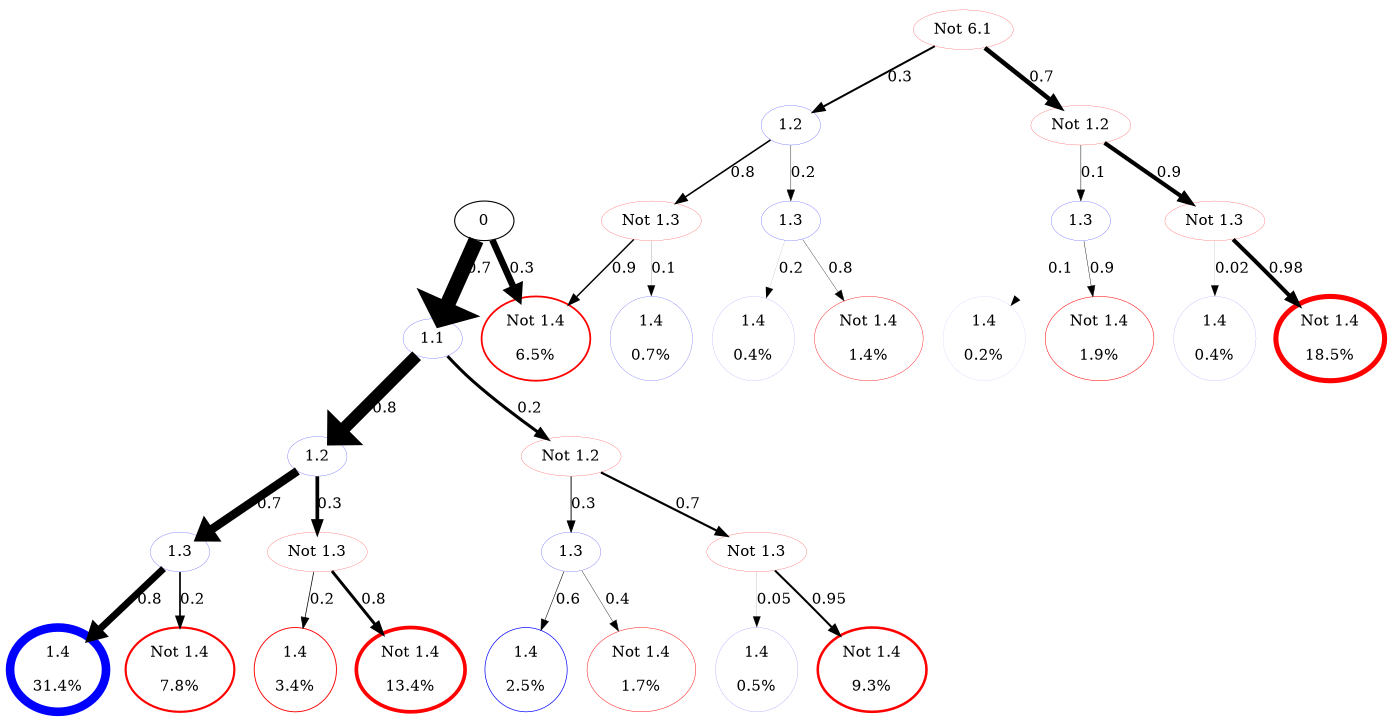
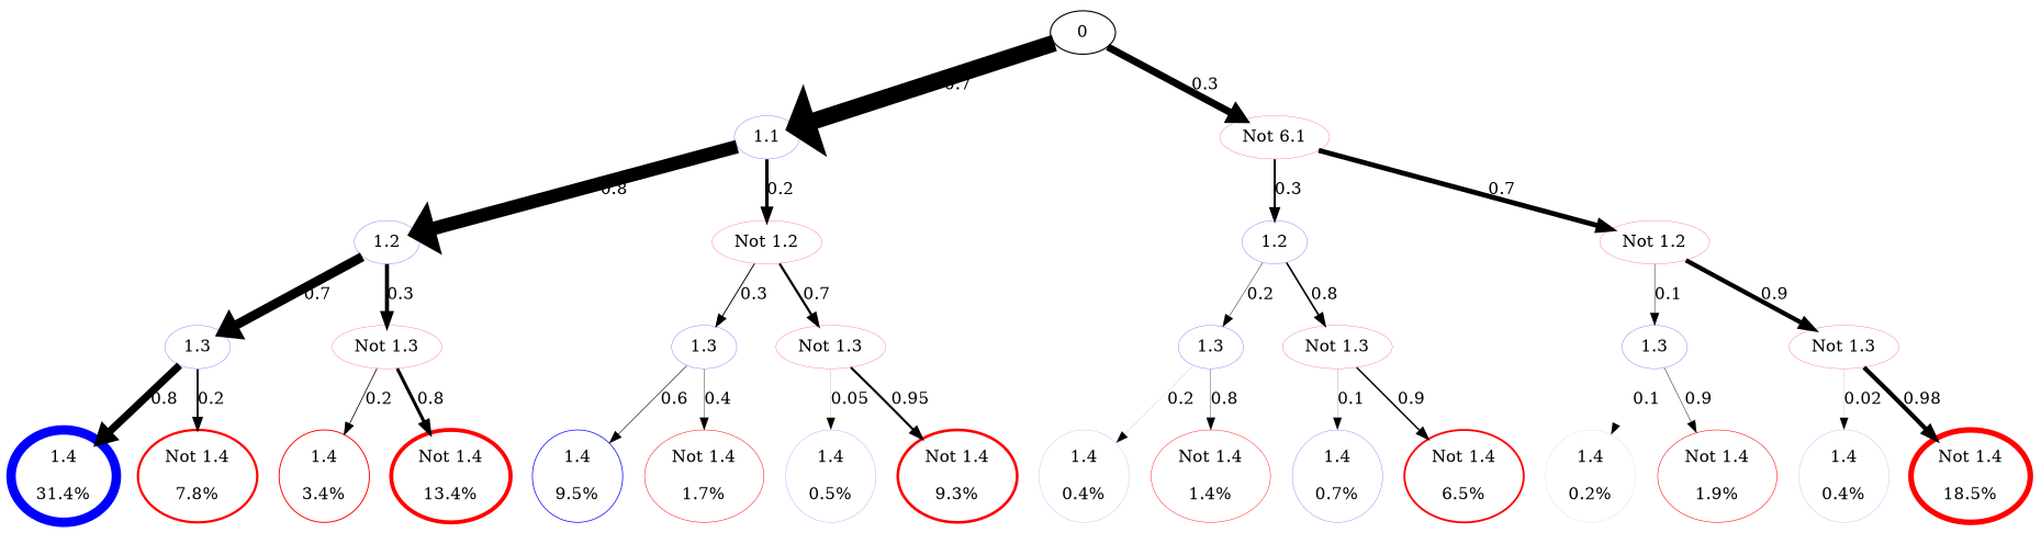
  strict digraph {
    node [color=red penwidth=0.2]
    edge [prob=0.8]
    n1 [label=0 color="" penwidth=""]
    n2 [color=blue label=1.1]
    n3 [label="Not 6.1"]
    n4 [color=blue label=1.2]
    n5 [label="Not 1.2"]
    n6 [color=blue label=1.2]
    n7 [label="Not 1.2"]
    n8 [color=blue label=1.3]
    n9 [label="Not 1.3"]
    n10 [color=blue label=1.3]
    n11 [label="Not 1.3"]
    n12 [color=blue label="1.4\n\n31.4%" penwidth=7.84]
    n13 [label="Not 1.4\n\n7.8%" penwidth=1.96]
    n14 [label="1.4\n\n3.4%" penwidth=0.84]
    n15 [label="Not 1.4\n\n13.4%" penwidth=3.36]
-   n16 [color=blue label="1.4\n\n2.5%" penwidth=0.6299999999999999]
+   n16 [color=blue label="1.4\n\n9.5%" penwidth=0.6299999999999999]
    n17 [label="Not 1.4\n\n1.7%" penwidth=0.42]
    n18 [color=blue label="1.4\n\n0.5%" penwidth=0.1225]
    n19 [label="Not 1.4\n\n9.3%" penwidth=2.3274999999999997]
    n20 [color=blue label=1.3]
    n21 [label="Not 1.3"]
    n22 [color=blue label=1.3]
    n23 [label="Not 1.3"]
    n24 [color=blue label="1.4\n\n0.4%" penwidth=0.09]
    n25 [label="Not 1.4\n\n1.4%" penwidth=0.36]
    n26 [color=blue label="1.4\n\n0.7%" penwidth=0.18]
    n27 [label="Not 1.4\n\n6.5%" penwidth=1.6199999999999999]
    n28 [color=blue label="1.4\n\n0.2%" penwidth=0.052500000000000005]
    n29 [label="Not 1.4\n\n1.9%" penwidth=0.47250000000000003]
    n30 [color=blue label="1.4\n\n0.4%" penwidth=0.0945]
    n31 [label="Not 1.4\n\n18.5%" penwidth=4.6305]
    n1 -> n2 [label=0.7 penwidth=14.0 prob=0.7]
-   n1 -> n27 [label=0.3 penwidth=6.0 prob=0.3]
+   n1 -> n3 [label=0.3 penwidth=6.0 prob=0.3]
    n2 -> n4 [label=0.8 penwidth=11.2]
    n2 -> n5 [label=0.2 penwidth=2.8 prob=0.2]
    n3 -> n6 [label=0.3 penwidth=1.7999999999999998 prob=0.3]
    n3 -> n7 [label=0.7 penwidth=4.2 prob=0.7]
    n4 -> n8 [label=0.7 penwidth=7.839999999999999 prob=0.7]
    n4 -> n9 [label=0.3 penwidth=3.3599999999999994 prob=0.3]
    n5 -> n10 [label=0.3 penwidth=0.8399999999999999 prob=0.3]
    n5 -> n11 [label=0.7 penwidth=1.9599999999999997 prob=0.7]
    n6 -> n20 [label=0.2 penwidth=0.36 prob=0.2]
    n6 -> n21 [label=0.8 penwidth=1.44]
    n7 -> n22 [label=0.1 penwidth=0.42000000000000004 prob=0.1]
    n7 -> n23 [label=0.9 penwidth=3.7800000000000002 prob=0.9]
    n8 -> n12 [label=0.8 penwidth=6.272]
    n8 -> n13 [label=0.2 penwidth=1.568 prob=0.2]
    n9 -> n14 [label=0.2 penwidth=0.6719999999999999 prob=0.2]
    n9 -> n15 [label=0.8 penwidth=2.6879999999999997]
    n10 -> n16 [label=0.6 penwidth=0.5039999999999999 prob=0.6]
    n10 -> n17 [label=0.4 penwidth=0.33599999999999997 prob=0.4]
    n11 -> n18 [label=0.05 penwidth=0.098 prob=0.05]
    n11 -> n19 [label=0.95 penwidth=1.8619999999999997 prob=0.95]
    n20 -> n24 [label=0.2 penwidth=0.072 prob=0.2]
    n20 -> n25 [label=0.8 penwidth=0.288]
    n21 -> n26 [label=0.1 penwidth=0.144 prob=0.1]
    n21 -> n27 [label=0.9 penwidth=1.2959999999999998 prob=0.9]
    n22 -> n28 [label=0.1 penwidth=0.04200000000000001 prob=0.1]
    n22 -> n29 [label=0.9 penwidth=0.378 prob=0.9]
    n23 -> n30 [label=0.02 penwidth=0.0756 prob=0.02]
    n23 -> n31 [label=0.98 penwidth=3.7043999999999997 prob=0.98]
  }
